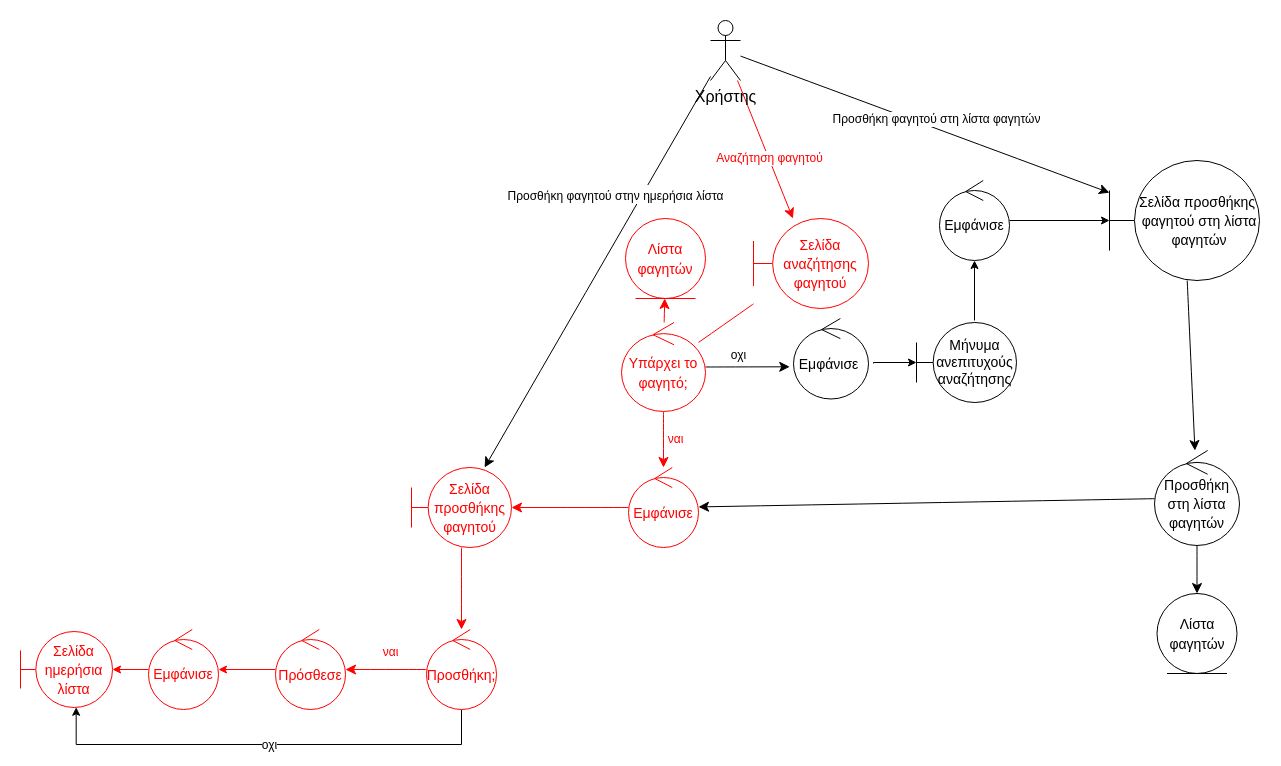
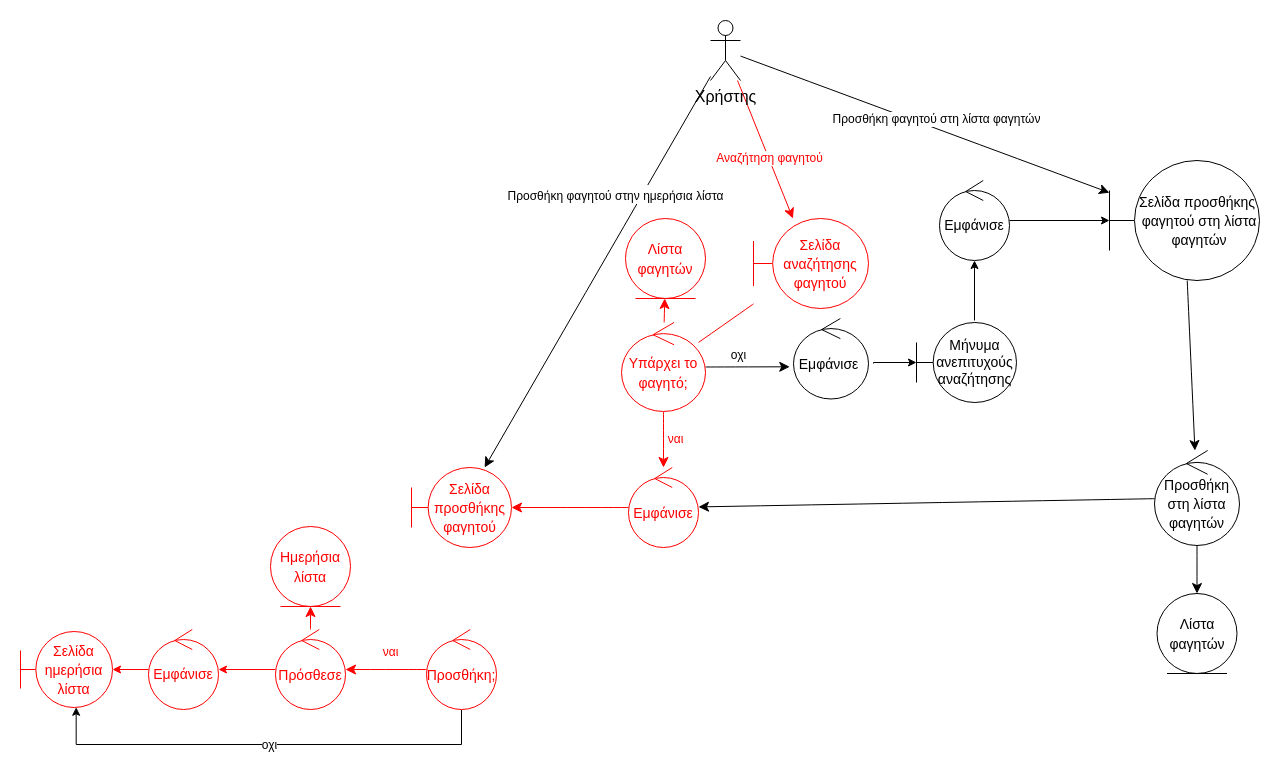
  <mxCell id="0" />
  <mxCell id="1" parent="0" />
  <mxCell id="2" value="" style="edgeStyle=none;curved=1;rounded=0;orthogonalLoop=1;jettySize=auto;html=1;fontSize=13;startSize=8;endSize=8;" parent="1" source="8" target="32" edge="1"><mxGeometry x="0.527" y="64" relative="1" as="geometry"><mxPoint x="975" y="301" as="targetPoint" /><mxPoint as="offset" /></mxGeometry></mxCell>
  <mxCell id="3" value="&lt;font style=&quot;font-size: 12px;&quot;&gt;Προσθήκη φαγητού στη λίστα φαγητών&lt;/font&gt;" style="edgeLabel;html=1;align=center;verticalAlign=middle;resizable=0;points=[];rotation=0;" parent="2" vertex="1" connectable="0"><mxGeometry x="0.336" y="-2" relative="1" as="geometry"><mxPoint x="-50" y="-30" as="offset" /></mxGeometry></mxCell>
  <mxCell id="4" value="" style="edgeStyle=none;curved=1;rounded=0;orthogonalLoop=1;jettySize=auto;html=1;fontSize=12;startSize=8;endSize=8;strokeColor=#FF0000;" parent="1" source="8" target="10" edge="1"><mxGeometry relative="1" as="geometry" /></mxCell>
  <mxCell id="5" value="&lt;font color=&quot;#ff0000&quot; style=&quot;font-size: 12px;&quot;&gt;Αναζήτηση φαγητού&lt;/font&gt;" style="edgeLabel;html=1;align=center;verticalAlign=middle;resizable=0;points=[];rotation=0;" parent="4" vertex="1" connectable="0"><mxGeometry x="0.381" relative="1" as="geometry"><mxPoint x="-7" y="-18" as="offset" /></mxGeometry></mxCell>
  <mxCell id="6" value="" style="edgeStyle=none;curved=1;rounded=0;orthogonalLoop=1;jettySize=auto;html=1;fontSize=12;startSize=8;endSize=8;" parent="1" source="8" target="18" edge="1"><mxGeometry relative="1" as="geometry" /></mxCell>
  <mxCell id="7" value="&lt;font style=&quot;font-size: 12px;&quot;&gt;Προσθήκη φαγητού στην ημερήσια λίστα&lt;/font&gt;" style="edgeLabel;html=1;align=center;verticalAlign=middle;resizable=0;points=[];fontSize=16;rotation=0;" parent="6" vertex="1" connectable="0"><mxGeometry x="-0.253" y="2" relative="1" as="geometry"><mxPoint x="-13" y="-30" as="offset" /></mxGeometry></mxCell>
  <mxCell id="8" value="Χρήστης" style="shape=umlActor;verticalLabelPosition=bottom;verticalAlign=top;html=1;fontSize=16;" parent="1" vertex="1"><mxGeometry x="710" y="20" width="30" height="60" as="geometry" /></mxCell>
  <mxCell id="9" value="" style="edgeStyle=none;curved=1;rounded=0;orthogonalLoop=1;jettySize=auto;html=1;fontSize=12;startSize=8;endSize=8;strokeColor=#FF0000;endArrow=none;" parent="1" source="10" target="14" edge="1"><mxGeometry relative="1" as="geometry" /></mxCell>
  <mxCell id="10" value="&lt;font color=&quot;#ff0000&quot; style=&quot;font-size: 14px;&quot;&gt;Σελίδα αναζήτησης φαγητού&lt;/font&gt;" style="shape=umlBoundary;whiteSpace=wrap;html=1;fontSize=16;strokeColor=#FF0000;" parent="1" vertex="1"><mxGeometry x="753" y="218" width="115" height="90" as="geometry" /></mxCell>
  <mxCell id="11" value="&lt;font color=&quot;#ff0000&quot;&gt;ναι&lt;/font&gt;" style="edgeStyle=none;curved=1;rounded=0;orthogonalLoop=1;jettySize=auto;html=1;fontSize=12;startSize=8;endSize=8;strokeColor=#FF0000;" parent="1" source="14" target="16" edge="1"><mxGeometry y="12" relative="1" as="geometry"><mxPoint as="offset" /></mxGeometry></mxCell>
  <mxCell id="12" value="" style="edgeStyle=none;curved=1;rounded=0;orthogonalLoop=1;jettySize=auto;html=1;fontSize=12;startSize=8;endSize=8;strokeColor=#FF0000;" parent="1" source="14" target="19" edge="1"><mxGeometry relative="1" as="geometry" /></mxCell>
  <mxCell id="13" value="&lt;font style=&quot;font-size: 12px;&quot;&gt;οχι&lt;/font&gt;" style="edgeStyle=none;curved=1;rounded=0;orthogonalLoop=1;jettySize=auto;html=1;fontSize=12;startSize=8;endSize=8;entryX=-0.05;entryY=0.6;entryDx=0;entryDy=0;entryPerimeter=0;" parent="1" source="14" target="30" edge="1"><mxGeometry x="-0.227" y="11" relative="1" as="geometry"><mxPoint x="901.49" y="430.546" as="targetPoint" /><mxPoint as="offset" /></mxGeometry></mxCell>
  <mxCell id="14" value="&lt;font color=&quot;#ff0000&quot; style=&quot;font-size: 14px;&quot;&gt;Υπάρχει το φαγητό;&lt;/font&gt;" style="ellipse;shape=umlControl;whiteSpace=wrap;html=1;fontSize=16;strokeColor=#FF0000;" parent="1" vertex="1"><mxGeometry x="621" y="322" width="84" height="89" as="geometry" /></mxCell>
  <mxCell id="15" value="" style="edgeStyle=none;curved=1;rounded=0;orthogonalLoop=1;jettySize=auto;html=1;fontSize=12;startSize=8;endSize=8;strokeColor=#FF0000;" parent="1" source="16" target="18" edge="1"><mxGeometry relative="1" as="geometry" /></mxCell>
  <mxCell id="16" value="&lt;font color=&quot;#ff0000&quot; style=&quot;font-size: 14px;&quot;&gt;Εμφάνισε&lt;/font&gt;" style="ellipse;shape=umlControl;whiteSpace=wrap;html=1;fontSize=16;strokeColor=#FF0000;" parent="1" vertex="1"><mxGeometry x="628" y="467" width="70" height="80" as="geometry" /></mxCell>
- <mxCell id="17" value="" style="edgeStyle=none;curved=1;rounded=0;orthogonalLoop=1;jettySize=auto;html=1;fontSize=12;startSize=8;endSize=8;strokeColor=#FF0000;" parent="1" source="18" target="23" edge="1"><mxGeometry relative="1" as="geometry" /></mxCell>
  <mxCell id="18" value="&lt;font color=&quot;#ff0000&quot; style=&quot;font-size: 14px;&quot;&gt;Σελίδα προσθήκης φαγητού&lt;/font&gt;" style="shape=umlBoundary;whiteSpace=wrap;html=1;fontSize=16;strokeColor=#FF0000;" parent="1" vertex="1"><mxGeometry x="411" y="467" width="100" height="80" as="geometry" /></mxCell>
  <mxCell id="19" value="&lt;font color=&quot;#ff0000&quot; style=&quot;font-size: 14px;&quot;&gt;Λίστα φαγητών&lt;/font&gt;" style="ellipse;shape=umlEntity;whiteSpace=wrap;html=1;fontSize=16;strokeColor=#FF0000;" parent="1" vertex="1"><mxGeometry x="625" y="218" width="80" height="80" as="geometry" /></mxCell>
  <mxCell id="20" value="&lt;font color=&quot;#ff0000&quot;&gt;ναι&lt;/font&gt;" style="edgeStyle=none;curved=1;rounded=0;orthogonalLoop=1;jettySize=auto;html=1;fontSize=12;startSize=8;endSize=8;strokeColor=#FF0000;" parent="1" source="23" target="27" edge="1"><mxGeometry x="-0.102" y="-17" relative="1" as="geometry"><mxPoint as="offset" /></mxGeometry></mxCell>
  <mxCell id="21" value="" style="edgeStyle=orthogonalEdgeStyle;rounded=0;orthogonalLoop=1;jettySize=auto;html=1;entryX=0.605;entryY=0.997;entryDx=0;entryDy=0;entryPerimeter=0;" parent="1" source="23" target="28" edge="1"><mxGeometry relative="1" as="geometry"><Array as="points"><mxPoint x="461" y="744" /><mxPoint x="76" y="744" /></Array></mxGeometry></mxCell>
  <mxCell id="22" value="οχι" style="edgeLabel;html=1;align=center;verticalAlign=middle;resizable=0;points=[];fontSize=12;" parent="21" vertex="1" connectable="0"><mxGeometry x="-0.43" y="1" relative="1" as="geometry"><mxPoint x="-98" y="-1" as="offset" /></mxGeometry></mxCell>
  <mxCell id="23" value="&lt;font color=&quot;#ff0000&quot; style=&quot;font-size: 14px;&quot;&gt;Προσθήκη;&lt;/font&gt;" style="ellipse;shape=umlControl;whiteSpace=wrap;html=1;fontSize=16;strokeColor=#FF0000;" parent="1" vertex="1"><mxGeometry x="426" y="629" width="70" height="80" as="geometry" /></mxCell>
+ <mxCell id="24" value="&lt;font color=&quot;#ff0000&quot; style=&quot;font-size: 14px;&quot;&gt;Ημερήσια λίστα&lt;/font&gt;" style="ellipse;shape=umlEntity;whiteSpace=wrap;html=1;fontSize=16;strokeColor=#FF0000;" parent="1" vertex="1"><mxGeometry x="270" y="526" width="80" height="80" as="geometry" /></mxCell>
+ <mxCell id="25" value="" style="edgeStyle=none;curved=1;rounded=0;orthogonalLoop=1;jettySize=auto;html=1;fontSize=12;startSize=8;endSize=8;strokeColor=#FF0000;" parent="1" source="27" target="24" edge="1"><mxGeometry relative="1" as="geometry" /></mxCell>
  <mxCell id="26" value="" style="edgeStyle=none;rounded=0;orthogonalLoop=1;jettySize=auto;html=1;fontSize=14;strokeColor=#FF0000;" parent="1" source="27" target="38" edge="1"><mxGeometry relative="1" as="geometry" /></mxCell>
  <mxCell id="27" value="&lt;font color=&quot;#ff0000&quot; style=&quot;font-size: 14px;&quot;&gt;Πρόσθεσε&lt;/font&gt;" style="ellipse;shape=umlControl;whiteSpace=wrap;html=1;fontSize=16;strokeColor=#FF0000;" parent="1" vertex="1"><mxGeometry x="275" y="629" width="70" height="80" as="geometry" /></mxCell>
  <mxCell id="28" value="&lt;font color=&quot;#ff0000&quot; style=&quot;font-size: 14px;&quot;&gt;Σελίδα ημερήσια λίστα&lt;/font&gt;" style="shape=umlBoundary;whiteSpace=wrap;html=1;fontSize=16;strokeColor=#FF0000;" parent="1" vertex="1"><mxGeometry x="20" y="631" width="92" height="76" as="geometry" /></mxCell>
  <mxCell id="29" value="" style="edgeStyle=orthogonalEdgeStyle;rounded=0;orthogonalLoop=1;jettySize=auto;html=1;" parent="1" target="40" edge="1"><mxGeometry relative="1" as="geometry"><mxPoint x="873" y="363" as="sourcePoint" /><Array as="points"><mxPoint x="873" y="362" /></Array></mxGeometry></mxCell>
  <mxCell id="30" value="&lt;font style=&quot;font-size: 14px;&quot;&gt;Εμφάνισε&amp;nbsp;&lt;/font&gt;" style="ellipse;shape=umlControl;whiteSpace=wrap;html=1;fontSize=16;" parent="1" vertex="1"><mxGeometry x="793" y="318" width="75" height="80.5" as="geometry" /></mxCell>
  <mxCell id="31" value="" style="edgeStyle=none;curved=1;rounded=0;orthogonalLoop=1;jettySize=auto;html=1;fontSize=12;startSize=8;endSize=8;" parent="1" source="32" target="35" edge="1"><mxGeometry relative="1" as="geometry" /></mxCell>
  <mxCell id="32" value="&lt;font style=&quot;font-size: 14px;&quot;&gt;Σελίδα προσθήκης&amp;nbsp; φαγητού στη λίστα φαγητών&lt;/font&gt;" style="shape=umlBoundary;fontSize=16;html=1;whiteSpace=wrap;horizontal=1;labelBackgroundColor=none;labelBorderColor=none;spacingTop=0;spacing=0;spacingRight=0;spacingLeft=5;" parent="1" vertex="1"><mxGeometry x="1109" y="160" width="150" height="120" as="geometry" /></mxCell>
  <mxCell id="33" value="" style="edgeStyle=none;curved=1;rounded=0;orthogonalLoop=1;jettySize=auto;html=1;fontSize=12;startSize=8;endSize=8;" parent="1" source="35" target="36" edge="1"><mxGeometry relative="1" as="geometry" /></mxCell>
  <mxCell id="34" value="" style="edgeStyle=none;curved=1;rounded=0;orthogonalLoop=1;jettySize=auto;html=1;fontSize=12;startSize=8;endSize=8;" parent="1" source="35" target="16" edge="1"><mxGeometry relative="1" as="geometry" /></mxCell>
  <mxCell id="35" value="&lt;font style=&quot;font-size: 14px;&quot;&gt;Προσθήκη στη λίστα φαγητών&lt;/font&gt;" style="ellipse;shape=umlControl;whiteSpace=wrap;html=1;fontSize=16;" parent="1" vertex="1"><mxGeometry x="1154" y="450" width="85" height="95" as="geometry" /></mxCell>
  <mxCell id="36" value="&lt;font style=&quot;font-size: 14px;&quot;&gt;Λίστα φαγητών&lt;/font&gt;" style="ellipse;shape=umlEntity;whiteSpace=wrap;html=1;fontSize=16;" parent="1" vertex="1"><mxGeometry x="1156.5" y="593" width="80" height="80" as="geometry" /></mxCell>
  <mxCell id="37" value="" style="rounded=0;orthogonalLoop=1;jettySize=auto;html=1;strokeColor=#FF0000;" parent="1" source="38" target="28" edge="1"><mxGeometry relative="1" as="geometry" /></mxCell>
  <mxCell id="38" value="&lt;font color=&quot;#ff0000&quot; style=&quot;font-size: 14px;&quot;&gt;Εμφάνισε&lt;/font&gt;" style="ellipse;shape=umlControl;whiteSpace=wrap;html=1;strokeColor=#FF0000;" parent="1" vertex="1"><mxGeometry x="148" y="629" width="70" height="80" as="geometry" /></mxCell>
  <mxCell id="39" value="" style="rounded=0;orthogonalLoop=1;jettySize=auto;html=1;" parent="1" target="42" edge="1"><mxGeometry relative="1" as="geometry"><mxPoint x="974" y="320" as="sourcePoint" /></mxGeometry></mxCell>
  <mxCell id="40" value="&lt;font style=&quot;font-size: 14px;&quot;&gt;Mήνυμα ανεπιτυχούς αναζήτησης&lt;/font&gt;" style="shape=umlBoundary;whiteSpace=wrap;html=1;" parent="1" vertex="1"><mxGeometry x="916" y="322" width="100" height="80" as="geometry" /></mxCell>
  <mxCell id="41" value="" style="edgeStyle=none;rounded=0;orthogonalLoop=1;jettySize=auto;html=1;" parent="1" source="42" target="32" edge="1"><mxGeometry relative="1" as="geometry" /></mxCell>
  <mxCell id="42" value="&lt;font style=&quot;font-size: 14px;&quot;&gt;Εμφάνισε&lt;/font&gt;" style="ellipse;shape=umlControl;whiteSpace=wrap;html=1;" parent="1" vertex="1"><mxGeometry x="939" y="180" width="70" height="80" as="geometry" /></mxCell>
